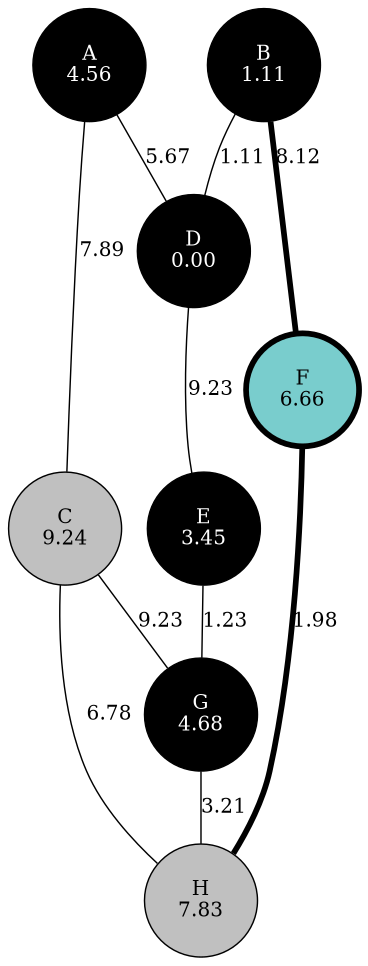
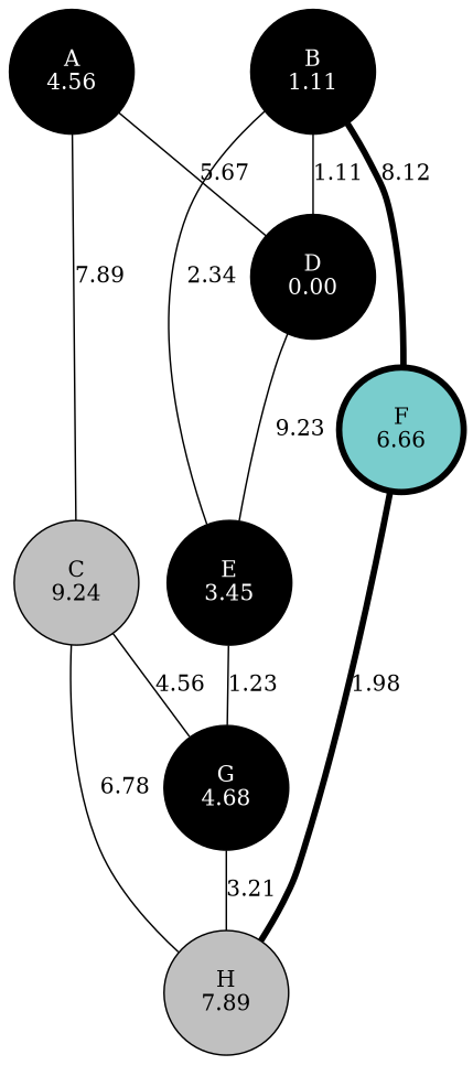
  strict graph {
    node [fillcolor=black fontcolor=white style=filled]
    n1 [distance=4.56 height=1.1 label="A\n4.56" width=1.1]
    n2 [distance=9.24 fillcolor=gray height=1.1 label="C\n9.24" width=1.1 fontcolor=""]
    n3 [distance=0.00 height=1.1 label="D\n0.00" width=1.1]
    n4 [distance=1.11 height=1.1 label="B\n1.11" width=1.1]
    n5 [distance=3.45 height=1.1 label="E\n3.45" width=1.1]
    n6 [distance=6.66 fillcolor=darkslategray3 height=1.1 label="F\n6.66" penwidth=4 width=1.1 fontcolor=""]
    n7 [distance=4.68 height=1.1 label="G\n4.68" width=1.1]
-   n8 [distance=7.89 fillcolor=gray height=1.1 label="H\n7.83" width=1.1 fontcolor=""]
+   n8 [distance=7.89 fillcolor=gray height=1.1 label="H\n7.89" width=1.1 fontcolor=""]
    n1 -- n2 [label=7.89]
    n1 -- n3 [label=5.67]
-   n2 -- n7 [label=9.23]
+   n2 -- n7 [label=4.56]
    n2 -- n8 [label=6.78]
    n3 -- n5 [label=9.23]
    n4 -- n3 [label=1.11]
+   n4 -- n5 [label=2.34]
    n4 -- n6 [label=8.12 penwidth=4]
    n5 -- n7 [label=1.23]
    n6 -- n8 [label=1.98 penwidth=4]
    n7 -- n8 [label=3.21]
  }
